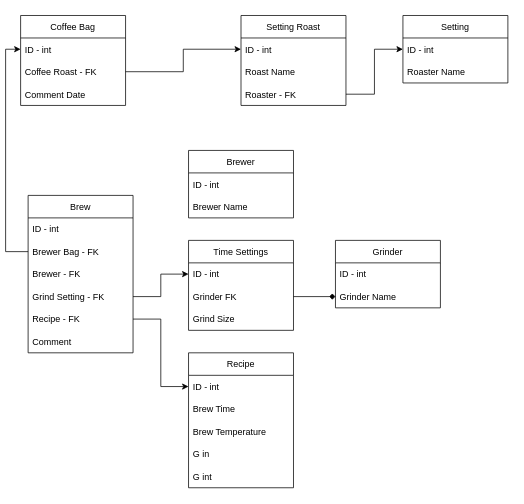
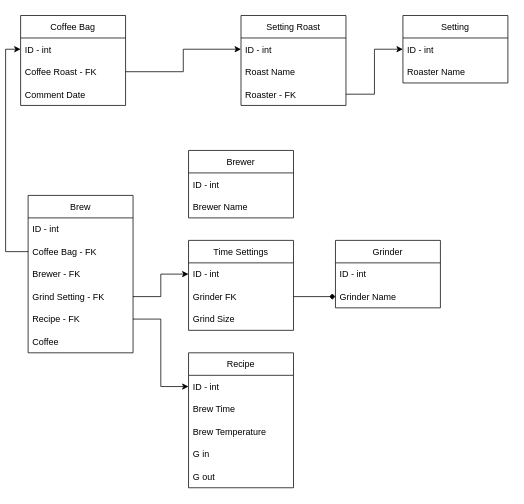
  <mxCell id="0" />
  <mxCell id="1" parent="0" />
  <mxCell id="2" value="Coffee Bag" style="swimlane;fontStyle=0;childLayout=stackLayout;horizontal=1;startSize=30;horizontalStack=0;resizeParent=1;resizeParentMax=0;resizeLast=0;collapsible=1;marginBottom=0;" parent="1" vertex="1"><mxGeometry x="20" y="20" width="140" height="120" as="geometry" /></mxCell>
  <mxCell id="3" value="ID - int" style="text;strokeColor=none;fillColor=none;align=left;verticalAlign=middle;spacingLeft=4;spacingRight=4;overflow=hidden;points=[[0,0.5],[1,0.5]];portConstraint=eastwest;rotatable=0;" parent="2" vertex="1"><mxGeometry y="30" width="140" height="30" as="geometry" /></mxCell>
  <mxCell id="4" value="Coffee Roast - FK" style="text;strokeColor=none;fillColor=none;align=left;verticalAlign=middle;spacingLeft=4;spacingRight=4;overflow=hidden;points=[[0,0.5],[1,0.5]];portConstraint=eastwest;rotatable=0;" parent="2" vertex="1"><mxGeometry y="60" width="140" height="30" as="geometry" /></mxCell>
  <mxCell id="5" value="Comment Date" style="text;strokeColor=none;fillColor=none;align=left;verticalAlign=middle;spacingLeft=4;spacingRight=4;overflow=hidden;points=[[0,0.5],[1,0.5]];portConstraint=eastwest;rotatable=0;" parent="2" vertex="1"><mxGeometry y="90" width="140" height="30" as="geometry" /></mxCell>
  <mxCell id="6" value="Setting Roast" style="swimlane;fontStyle=0;childLayout=stackLayout;horizontal=1;startSize=30;horizontalStack=0;resizeParent=1;resizeParentMax=0;resizeLast=0;collapsible=1;marginBottom=0;" parent="1" vertex="1"><mxGeometry x="314" y="20" width="140" height="120" as="geometry" /></mxCell>
  <mxCell id="7" value="ID - int" style="text;strokeColor=none;fillColor=none;align=left;verticalAlign=middle;spacingLeft=4;spacingRight=4;overflow=hidden;points=[[0,0.5],[1,0.5]];portConstraint=eastwest;rotatable=0;" parent="6" vertex="1"><mxGeometry y="30" width="140" height="30" as="geometry" /></mxCell>
  <mxCell id="8" value="Roast Name" style="text;strokeColor=none;fillColor=none;align=left;verticalAlign=middle;spacingLeft=4;spacingRight=4;overflow=hidden;points=[[0,0.5],[1,0.5]];portConstraint=eastwest;rotatable=0;" parent="6" vertex="1"><mxGeometry y="60" width="140" height="30" as="geometry" /></mxCell>
  <mxCell id="9" value="Roaster - FK" style="text;strokeColor=none;fillColor=none;align=left;verticalAlign=middle;spacingLeft=4;spacingRight=4;overflow=hidden;points=[[0,0.5],[1,0.5]];portConstraint=eastwest;rotatable=0;" parent="6" vertex="1"><mxGeometry y="90" width="140" height="30" as="geometry" /></mxCell>
  <mxCell id="10" value="Setting" style="swimlane;fontStyle=0;childLayout=stackLayout;horizontal=1;startSize=30;horizontalStack=0;resizeParent=1;resizeParentMax=0;resizeLast=0;collapsible=1;marginBottom=0;" parent="1" vertex="1"><mxGeometry x="530" y="20" width="140" height="90" as="geometry" /></mxCell>
  <mxCell id="11" value="ID - int" style="text;strokeColor=none;fillColor=none;align=left;verticalAlign=middle;spacingLeft=4;spacingRight=4;overflow=hidden;points=[[0,0.5],[1,0.5]];portConstraint=eastwest;rotatable=0;" parent="10" vertex="1"><mxGeometry y="30" width="140" height="30" as="geometry" /></mxCell>
  <mxCell id="12" value="Roaster Name" style="text;strokeColor=none;fillColor=none;align=left;verticalAlign=middle;spacingLeft=4;spacingRight=4;overflow=hidden;points=[[0,0.5],[1,0.5]];portConstraint=eastwest;rotatable=0;" parent="10" vertex="1"><mxGeometry y="60" width="140" height="30" as="geometry" /></mxCell>
  <mxCell id="13" value="Brew" style="swimlane;fontStyle=0;childLayout=stackLayout;horizontal=1;startSize=30;horizontalStack=0;resizeParent=1;resizeParentMax=0;resizeLast=0;collapsible=1;marginBottom=0;" parent="1" vertex="1"><mxGeometry x="30" y="260" width="140" height="210" as="geometry" /></mxCell>
  <mxCell id="14" value="ID - int" style="text;strokeColor=none;fillColor=none;align=left;verticalAlign=middle;spacingLeft=4;spacingRight=4;overflow=hidden;points=[[0,0.5],[1,0.5]];portConstraint=eastwest;rotatable=0;" parent="13" vertex="1"><mxGeometry y="30" width="140" height="30" as="geometry" /></mxCell>
- <mxCell id="15" value="Brewer Bag - FK" style="text;strokeColor=none;fillColor=none;align=left;verticalAlign=middle;spacingLeft=4;spacingRight=4;overflow=hidden;points=[[0,0.5],[1,0.5]];portConstraint=eastwest;rotatable=0;" parent="13" vertex="1"><mxGeometry y="60" width="140" height="30" as="geometry" /></mxCell>
+ <mxCell id="15" value="Coffee Bag - FK" style="text;strokeColor=none;fillColor=none;align=left;verticalAlign=middle;spacingLeft=4;spacingRight=4;overflow=hidden;points=[[0,0.5],[1,0.5]];portConstraint=eastwest;rotatable=0;" parent="13" vertex="1"><mxGeometry y="60" width="140" height="30" as="geometry" /></mxCell>
  <mxCell id="16" value="Brewer - FK" style="text;strokeColor=none;fillColor=none;align=left;verticalAlign=middle;spacingLeft=4;spacingRight=4;overflow=hidden;points=[[0,0.5],[1,0.5]];portConstraint=eastwest;rotatable=0;" parent="13" vertex="1"><mxGeometry y="90" width="140" height="30" as="geometry" /></mxCell>
  <mxCell id="17" value="Grind Setting - FK" style="text;strokeColor=none;fillColor=none;align=left;verticalAlign=middle;spacingLeft=4;spacingRight=4;overflow=hidden;points=[[0,0.5],[1,0.5]];portConstraint=eastwest;rotatable=0;" parent="13" vertex="1"><mxGeometry y="120" width="140" height="30" as="geometry" /></mxCell>
  <mxCell id="18" value="Recipe - FK" style="text;strokeColor=none;fillColor=none;align=left;verticalAlign=middle;spacingLeft=4;spacingRight=4;overflow=hidden;points=[[0,0.5],[1,0.5]];portConstraint=eastwest;rotatable=0;" vertex="1" parent="13"><mxGeometry y="150" width="140" height="30" as="geometry" /></mxCell>
- <mxCell id="19" value="Comment" style="text;strokeColor=none;fillColor=none;align=left;verticalAlign=middle;spacingLeft=4;spacingRight=4;overflow=hidden;points=[[0,0.5],[1,0.5]];portConstraint=eastwest;rotatable=0;" parent="13" vertex="1"><mxGeometry y="180" width="140" height="30" as="geometry" /></mxCell>
+ <mxCell id="19" value="Coffee" style="text;strokeColor=none;fillColor=none;align=left;verticalAlign=middle;spacingLeft=4;spacingRight=4;overflow=hidden;points=[[0,0.5],[1,0.5]];portConstraint=eastwest;rotatable=0;" parent="13" vertex="1"><mxGeometry y="180" width="140" height="30" as="geometry" /></mxCell>
  <mxCell id="20" style="edgeStyle=orthogonalEdgeStyle;rounded=0;orthogonalLoop=1;jettySize=auto;html=1;exitX=1;exitY=0.5;exitDx=0;exitDy=0;entryX=0;entryY=0.5;entryDx=0;entryDy=0;" parent="1" source="9" target="11" edge="1"><mxGeometry relative="1" as="geometry" /></mxCell>
  <mxCell id="21" style="edgeStyle=orthogonalEdgeStyle;rounded=0;orthogonalLoop=1;jettySize=auto;html=1;exitX=1;exitY=0.5;exitDx=0;exitDy=0;entryX=0;entryY=0.5;entryDx=0;entryDy=0;" parent="1" source="4" target="7" edge="1"><mxGeometry relative="1" as="geometry" /></mxCell>
  <mxCell id="22" style="edgeStyle=orthogonalEdgeStyle;rounded=0;orthogonalLoop=1;jettySize=auto;html=1;exitX=0;exitY=0.5;exitDx=0;exitDy=0;entryX=0;entryY=0.5;entryDx=0;entryDy=0;" parent="1" source="15" target="3" edge="1"><mxGeometry relative="1" as="geometry" /></mxCell>
  <mxCell id="23" value="Brewer" style="swimlane;fontStyle=0;childLayout=stackLayout;horizontal=1;startSize=30;horizontalStack=0;resizeParent=1;resizeParentMax=0;resizeLast=0;collapsible=1;marginBottom=0;" parent="1" vertex="1"><mxGeometry x="244" y="200" width="140" height="90" as="geometry" /></mxCell>
  <mxCell id="24" value="ID - int" style="text;strokeColor=none;fillColor=none;align=left;verticalAlign=middle;spacingLeft=4;spacingRight=4;overflow=hidden;points=[[0,0.5],[1,0.5]];portConstraint=eastwest;rotatable=0;" parent="23" vertex="1"><mxGeometry y="30" width="140" height="30" as="geometry" /></mxCell>
  <mxCell id="25" value="Brewer Name" style="text;strokeColor=none;fillColor=none;align=left;verticalAlign=middle;spacingLeft=4;spacingRight=4;overflow=hidden;points=[[0,0.5],[1,0.5]];portConstraint=eastwest;rotatable=0;" parent="23" vertex="1"><mxGeometry y="60" width="140" height="30" as="geometry" /></mxCell>
  <mxCell id="26" value="Grinder" style="swimlane;fontStyle=0;childLayout=stackLayout;horizontal=1;startSize=30;horizontalStack=0;resizeParent=1;resizeParentMax=0;resizeLast=0;collapsible=1;marginBottom=0;" parent="1" vertex="1"><mxGeometry x="440" y="320" width="140" height="90" as="geometry" /></mxCell>
  <mxCell id="27" value="ID - int" style="text;strokeColor=none;fillColor=none;align=left;verticalAlign=middle;spacingLeft=4;spacingRight=4;overflow=hidden;points=[[0,0.5],[1,0.5]];portConstraint=eastwest;rotatable=0;" parent="26" vertex="1"><mxGeometry y="30" width="140" height="30" as="geometry" /></mxCell>
  <mxCell id="28" value="Grinder Name" style="text;strokeColor=none;fillColor=none;align=left;verticalAlign=middle;spacingLeft=4;spacingRight=4;overflow=hidden;points=[[0,0.5],[1,0.5]];portConstraint=eastwest;rotatable=0;" parent="26" vertex="1"><mxGeometry y="60" width="140" height="30" as="geometry" /></mxCell>
  <mxCell id="29" style="edgeStyle=orthogonalEdgeStyle;rounded=0;orthogonalLoop=1;jettySize=auto;html=1;exitX=1;exitY=0.5;exitDx=0;exitDy=0;entryX=0;entryY=0.5;entryDx=0;entryDy=0;" parent="1" source="17" target="37" edge="1"><mxGeometry relative="1" as="geometry" /></mxCell>
  <mxCell id="30" value="Recipe" style="swimlane;fontStyle=0;childLayout=stackLayout;horizontal=1;startSize=30;horizontalStack=0;resizeParent=1;resizeParentMax=0;resizeLast=0;collapsible=1;marginBottom=0;" vertex="1" parent="1"><mxGeometry x="244" y="470" width="140" height="180" as="geometry" /></mxCell>
  <mxCell id="31" value="ID - int" style="text;strokeColor=none;fillColor=none;align=left;verticalAlign=middle;spacingLeft=4;spacingRight=4;overflow=hidden;points=[[0,0.5],[1,0.5]];portConstraint=eastwest;rotatable=0;" vertex="1" parent="30"><mxGeometry y="30" width="140" height="30" as="geometry" /></mxCell>
  <mxCell id="32" value="Brew Time" style="text;strokeColor=none;fillColor=none;align=left;verticalAlign=middle;spacingLeft=4;spacingRight=4;overflow=hidden;points=[[0,0.5],[1,0.5]];portConstraint=eastwest;rotatable=0;" vertex="1" parent="30"><mxGeometry y="60" width="140" height="30" as="geometry" /></mxCell>
  <mxCell id="33" value="Brew Temperature" style="text;strokeColor=none;fillColor=none;align=left;verticalAlign=middle;spacingLeft=4;spacingRight=4;overflow=hidden;points=[[0,0.5],[1,0.5]];portConstraint=eastwest;rotatable=0;" parent="30" vertex="1"><mxGeometry y="90" width="140" height="30" as="geometry" /></mxCell>
  <mxCell id="34" value="G in" style="text;strokeColor=none;fillColor=none;align=left;verticalAlign=middle;spacingLeft=4;spacingRight=4;overflow=hidden;points=[[0,0.5],[1,0.5]];portConstraint=eastwest;rotatable=0;" parent="30" vertex="1"><mxGeometry y="120" width="140" height="30" as="geometry" /></mxCell>
- <mxCell id="35" value="G int" style="text;strokeColor=none;fillColor=none;align=left;verticalAlign=middle;spacingLeft=4;spacingRight=4;overflow=hidden;points=[[0,0.5],[1,0.5]];portConstraint=eastwest;rotatable=0;" parent="30" vertex="1"><mxGeometry y="150" width="140" height="30" as="geometry" /></mxCell>
+ <mxCell id="35" value="G out" style="text;strokeColor=none;fillColor=none;align=left;verticalAlign=middle;spacingLeft=4;spacingRight=4;overflow=hidden;points=[[0,0.5],[1,0.5]];portConstraint=eastwest;rotatable=0;" parent="30" vertex="1"><mxGeometry y="150" width="140" height="30" as="geometry" /></mxCell>
  <mxCell id="36" value="Time Settings" style="swimlane;fontStyle=0;childLayout=stackLayout;horizontal=1;startSize=30;horizontalStack=0;resizeParent=1;resizeParentMax=0;resizeLast=0;collapsible=1;marginBottom=0;" vertex="1" parent="1"><mxGeometry x="244" y="320" width="140" height="120" as="geometry" /></mxCell>
  <mxCell id="37" value="ID - int" style="text;strokeColor=none;fillColor=none;align=left;verticalAlign=middle;spacingLeft=4;spacingRight=4;overflow=hidden;points=[[0,0.5],[1,0.5]];portConstraint=eastwest;rotatable=0;" vertex="1" parent="36"><mxGeometry y="30" width="140" height="30" as="geometry" /></mxCell>
  <mxCell id="38" value="Grinder FK" style="text;strokeColor=none;fillColor=none;align=left;verticalAlign=middle;spacingLeft=4;spacingRight=4;overflow=hidden;points=[[0,0.5],[1,0.5]];portConstraint=eastwest;rotatable=0;" vertex="1" parent="36"><mxGeometry y="60" width="140" height="30" as="geometry" /></mxCell>
  <mxCell id="39" value="Grind Size" style="text;strokeColor=none;fillColor=none;align=left;verticalAlign=middle;spacingLeft=4;spacingRight=4;overflow=hidden;points=[[0,0.5],[1,0.5]];portConstraint=eastwest;rotatable=0;" vertex="1" parent="36"><mxGeometry y="90" width="140" height="30" as="geometry" /></mxCell>
  <mxCell id="40" style="edgeStyle=orthogonalEdgeStyle;rounded=0;orthogonalLoop=1;jettySize=auto;html=1;exitX=1;exitY=0.5;exitDx=0;exitDy=0;entryX=0;entryY=0.5;entryDx=0;entryDy=0;endArrow=diamond;" edge="1" parent="1" source="38" target="28"><mxGeometry relative="1" as="geometry" /></mxCell>
  <mxCell id="41" style="edgeStyle=orthogonalEdgeStyle;rounded=0;orthogonalLoop=1;jettySize=auto;html=1;exitX=1;exitY=0.5;exitDx=0;exitDy=0;entryX=0;entryY=0.5;entryDx=0;entryDy=0;" edge="1" parent="1" source="18" target="31"><mxGeometry relative="1" as="geometry" /></mxCell>
